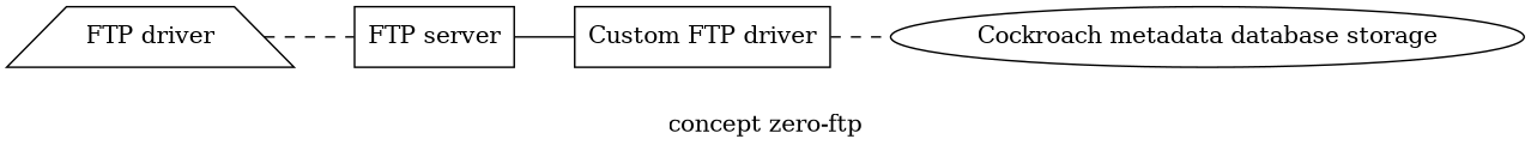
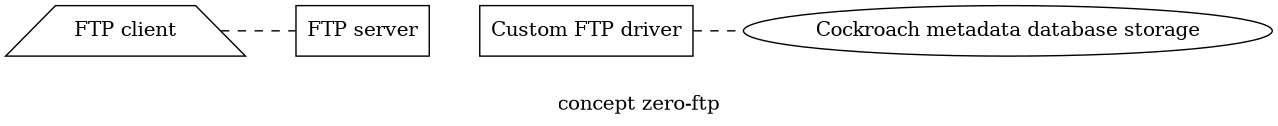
  graph {
    label="concept zero-ftp"
    rankdir=LR
    node [shape=rectangle]
    edge [style=dashed]
-   n1 [label="FTP driver" shape=trapezium]
+   n1 [label="FTP client" shape=trapezium]
    n2 [label="FTP server"]
    n3 [label="Custom FTP driver"]
    n4 [label="Cockroach metadata database storage" shape=ellipse]
    n1 -- n2
-   n2 -- n3 [style=""]
    n3 -- n4
  }
